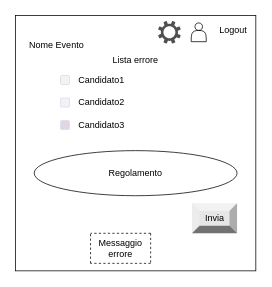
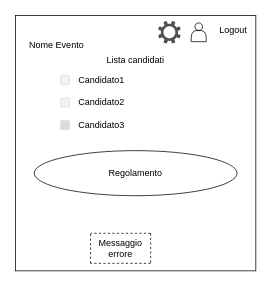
  <mxCell id="0" />
  <mxCell id="1" parent="0" />
  <mxCell id="2" value="" style="rounded=0;whiteSpace=wrap;html=1;" parent="1" vertex="1"><mxGeometry x="20" y="20" width="320" height="340" as="geometry" /></mxCell>
  <mxCell id="3" value="Logout" style="text;html=1;strokeColor=none;fillColor=none;align=center;verticalAlign=middle;whiteSpace=wrap;rounded=0;" parent="1" vertex="1"><mxGeometry x="290" y="30" width="40" height="20" as="geometry" /></mxCell>
  <mxCell id="4" value="" style="shape=actor;whiteSpace=wrap;html=1;" parent="1" vertex="1"><mxGeometry x="254" y="30" width="20" height="25" as="geometry" /></mxCell>
  <mxCell id="5" value="" style="pointerEvents=1;shadow=0;dashed=0;html=1;strokeColor=none;labelPosition=center;verticalLabelPosition=bottom;verticalAlign=top;align=center;fillColor=#505050;shape=mxgraph.mscae.enterprise.settings" parent="1" vertex="1"><mxGeometry x="210" y="27.5" width="30" height="30" as="geometry" /></mxCell>
- <mxCell id="6" value="Lista errore" style="text;html=1;strokeColor=none;fillColor=none;align=center;verticalAlign=middle;whiteSpace=wrap;rounded=0;" parent="1" vertex="1"><mxGeometry x="140" y="70" width="80" height="20" as="geometry" /></mxCell>
+ <mxCell id="6" value="Lista candidati" style="text;html=1;strokeColor=none;fillColor=none;align=center;verticalAlign=middle;whiteSpace=wrap;rounded=0;" parent="1" vertex="1"><mxGeometry x="140" y="70" width="80" height="20" as="geometry" /></mxCell>
  <mxCell id="7" value="Candidato1" style="rounded=1;fillColor=#F0F2F5;strokeColor=#D8DCE3;align=left;verticalAlign=middle;fontStyle=0;fontSize=12;labelPosition=right;verticalLabelPosition=middle;spacingLeft=10;html=1;shadow=0;dashed=0" parent="1" vertex="1"><mxGeometry x="80" y="100" width="12" height="12" as="geometry" /></mxCell>
  <mxCell id="8" value="Candidato2" style="rounded=1;fillColor=#F0F2F5;strokeColor=#D8DCE3;align=left;verticalAlign=middle;fontStyle=0;fontSize=12;labelPosition=right;verticalLabelPosition=middle;spacingLeft=10;html=1;shadow=0;dashed=0;arcSize=8;" parent="1" vertex="1"><mxGeometry x="80" y="130" width="12" height="12" as="geometry" /></mxCell>
  <mxCell id="9" value="Candidato3" style="rounded=1;fillColor=#e1d5e7;strokeColor=#D8DCE3;align=left;verticalAlign=middle;fontStyle=0;fontSize=12;labelPosition=right;verticalLabelPosition=middle;spacingLeft=10;html=1;shadow=0;dashed=0;" parent="1" vertex="1"><mxGeometry x="80" y="160" width="12" height="12" as="geometry" /></mxCell>
  <mxCell id="10" value="Nome Evento" style="text;html=1;strokeColor=none;fillColor=none;align=center;verticalAlign=middle;whiteSpace=wrap;rounded=0;" parent="1" vertex="1"><mxGeometry x="30" y="50" width="90" height="20" as="geometry" /></mxCell>
  <mxCell id="11" value="Regolamento" style="ellipse;whiteSpace=wrap;html=1;" parent="1" vertex="1"><mxGeometry x="45" y="200" width="270" height="60" as="geometry" /></mxCell>
- <mxCell id="12" value="Invia" style="labelPosition=center;verticalLabelPosition=middle;align=center;html=1;shape=mxgraph.basic.shaded_button;dx=10;fillColor=#E6E6E6;strokeColor=none;" parent="1" vertex="1"><mxGeometry x="255" y="270" width="60" height="40" as="geometry" /></mxCell>
  <mxCell id="13" value="" style="endArrow=none;dashed=1;html=1;" parent="1" edge="1"><mxGeometry width="50" height="50" relative="1" as="geometry"><mxPoint x="200" y="310" as="sourcePoint" /><mxPoint x="120" y="310" as="targetPoint" /></mxGeometry></mxCell>
  <mxCell id="14" value="" style="endArrow=none;dashed=1;html=1;" parent="1" edge="1"><mxGeometry width="50" height="50" relative="1" as="geometry"><mxPoint x="120" y="350" as="sourcePoint" /><mxPoint x="120" y="310" as="targetPoint" /></mxGeometry></mxCell>
  <mxCell id="15" value="" style="endArrow=none;dashed=1;html=1;" parent="1" edge="1"><mxGeometry width="50" height="50" relative="1" as="geometry"><mxPoint x="200" y="350" as="sourcePoint" /><mxPoint x="120" y="350" as="targetPoint" /></mxGeometry></mxCell>
  <mxCell id="16" value="" style="endArrow=none;dashed=1;html=1;" parent="1" edge="1"><mxGeometry width="50" height="50" relative="1" as="geometry"><mxPoint x="200" y="310" as="sourcePoint" /><mxPoint x="200" y="350" as="targetPoint" /></mxGeometry></mxCell>
  <mxCell id="17" value="Messaggio errore" style="text;html=1;strokeColor=none;fillColor=none;align=center;verticalAlign=middle;whiteSpace=wrap;rounded=0;" parent="1" vertex="1"><mxGeometry x="120" y="310" width="80" height="39" as="geometry" /></mxCell>
